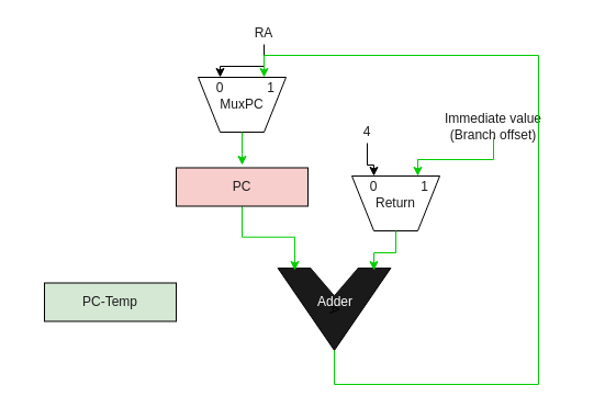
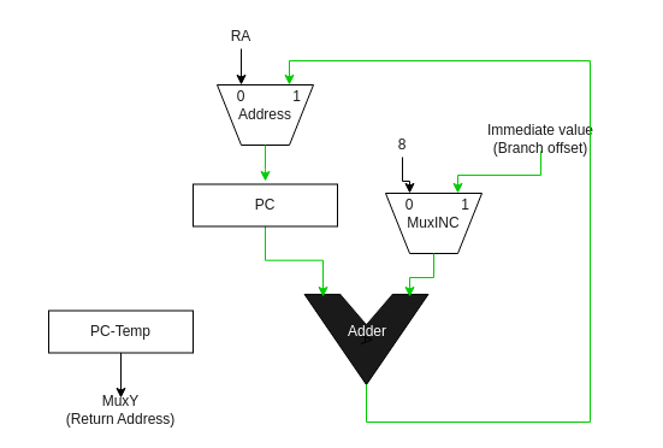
  <mxCell id="0" />
  <mxCell id="1" parent="0" />
  <mxCell id="2" value="" style="group" vertex="1" connectable="0" parent="1"><mxGeometry x="254" y="230" width="100" height="90" as="geometry" /></mxCell>
  <mxCell id="3" value="A" style="triangle;whiteSpace=wrap;html=1;rotation=90;fillColor=#1A1A1A;" vertex="1" parent="2"><mxGeometry x="12.5" width="75" height="102.857" as="geometry" /></mxCell>
  <mxCell id="4" value="" style="triangle;whiteSpace=wrap;html=1;rotation=90;strokeColor=#FFFFFF;" vertex="1" parent="2"><mxGeometry x="31.25" y="-12.857" width="37.5" height="64.286" as="geometry" /></mxCell>
  <mxCell id="5" value="Adder" style="text;html=1;strokeColor=none;fillColor=none;align=center;verticalAlign=middle;whiteSpace=wrap;rounded=0;fontColor=#FFFFFF;" vertex="1" parent="2"><mxGeometry x="31.25" y="35" width="40" height="20" as="geometry" /></mxCell>
  <mxCell id="6" style="edgeStyle=orthogonalEdgeStyle;rounded=0;orthogonalLoop=1;jettySize=auto;html=1;entryX=0.028;entryY=0.85;entryDx=0;entryDy=0;entryPerimeter=0;strokeColor=#00CC00;fontColor=#00CC00;" edge="1" parent="1" source="7" target="3"><mxGeometry relative="1" as="geometry" /></mxCell>
- <mxCell id="7" value="PC" style="rounded=0;whiteSpace=wrap;html=1;fontColor=#1A1A1A;fillColor=#f8cecc;" vertex="1" parent="1"><mxGeometry x="160" y="152.5" width="120" height="35" as="geometry" /></mxCell>
- <mxCell id="9" value="PC-Temp" style="rounded=0;whiteSpace=wrap;html=1;fontColor=#1A1A1A;fillColor=#d5e8d4;" vertex="1" parent="1"><mxGeometry x="40" y="257.5" width="120" height="35" as="geometry" /></mxCell>
+ <mxCell id="7" value="PC" style="rounded=0;whiteSpace=wrap;html=1;fontColor=#1A1A1A;" vertex="1" parent="1"><mxGeometry x="160" y="152.5" width="120" height="35" as="geometry" /></mxCell>
+ <mxCell id="8" style="edgeStyle=orthogonalEdgeStyle;rounded=0;orthogonalLoop=1;jettySize=auto;html=1;entryX=0.5;entryY=0;entryDx=0;entryDy=0;fontColor=#00CC00;" edge="1" parent="1" source="9" target="16"><mxGeometry relative="1" as="geometry" /></mxCell>
+ <mxCell id="9" value="PC-Temp" style="rounded=0;whiteSpace=wrap;html=1;fontColor=#1A1A1A;" vertex="1" parent="1"><mxGeometry x="40" y="257.5" width="120" height="35" as="geometry" /></mxCell>
  <mxCell id="10" value="" style="group" vertex="1" connectable="0" parent="1"><mxGeometry x="320" y="160" width="80" height="50" as="geometry" /></mxCell>
- <mxCell id="11" value="&lt;font color=&quot;#1A1A1A&quot;&gt;Return&lt;/font&gt;" style="shape=trapezoid;perimeter=trapezoidPerimeter;whiteSpace=wrap;html=1;fixedSize=1;fontColor=#FFFFFF;direction=west;" vertex="1" parent="10"><mxGeometry width="80" height="50" as="geometry" /></mxCell>
+ <mxCell id="11" value="&lt;font color=&quot;#1A1A1A&quot;&gt;MuxINC&lt;/font&gt;" style="shape=trapezoid;perimeter=trapezoidPerimeter;whiteSpace=wrap;html=1;fixedSize=1;fontColor=#FFFFFF;direction=west;" vertex="1" parent="10"><mxGeometry width="80" height="50" as="geometry" /></mxCell>
  <mxCell id="12" value="0&lt;font color=&quot;#1A1A1A&quot;&gt;0 &amp;nbsp; &amp;nbsp; &amp;nbsp; &amp;nbsp; &amp;nbsp;&amp;nbsp; 1&lt;br&gt;&lt;/font&gt;" style="text;html=1;strokeColor=none;fillColor=none;align=center;verticalAlign=middle;whiteSpace=wrap;rounded=0;fontColor=#FFFFFF;" vertex="1" parent="10"><mxGeometry width="80" height="20" as="geometry" /></mxCell>
  <mxCell id="13" value="" style="group" vertex="1" connectable="0" parent="1"><mxGeometry x="180" y="70" width="80" height="50" as="geometry" /></mxCell>
- <mxCell id="14" value="&lt;font color=&quot;#1A1A1A&quot;&gt;MuxPC&lt;/font&gt;" style="shape=trapezoid;perimeter=trapezoidPerimeter;whiteSpace=wrap;html=1;fixedSize=1;fontColor=#FFFFFF;direction=west;" vertex="1" parent="13"><mxGeometry width="80" height="50" as="geometry" /></mxCell>
+ <mxCell id="14" value="&lt;font color=&quot;#1A1A1A&quot;&gt;Address&lt;/font&gt;" style="shape=trapezoid;perimeter=trapezoidPerimeter;whiteSpace=wrap;html=1;fixedSize=1;fontColor=#FFFFFF;direction=west;" vertex="1" parent="13"><mxGeometry width="80" height="50" as="geometry" /></mxCell>
  <mxCell id="15" value="0&lt;font color=&quot;#1A1A1A&quot;&gt;0 &amp;nbsp; &amp;nbsp; &amp;nbsp; &amp;nbsp; &amp;nbsp;&amp;nbsp; 1&lt;br&gt;&lt;/font&gt;" style="text;html=1;strokeColor=none;fillColor=none;align=center;verticalAlign=middle;whiteSpace=wrap;rounded=0;fontColor=#FFFFFF;" vertex="1" parent="13"><mxGeometry width="80" height="20" as="geometry" /></mxCell>
+ <mxCell id="16" value="&lt;div&gt;MuxY&lt;/div&gt;&lt;div&gt;(Return Address) &lt;br&gt;&lt;/div&gt;" style="text;html=1;strokeColor=none;fillColor=none;align=center;verticalAlign=middle;whiteSpace=wrap;rounded=0;fontColor=#1A1A1A;" vertex="1" parent="1"><mxGeometry x="20" y="330" width="160" height="20" as="geometry" /></mxCell>
  <mxCell id="17" style="edgeStyle=orthogonalEdgeStyle;rounded=0;orthogonalLoop=1;jettySize=auto;html=1;entryX=0.25;entryY=0;entryDx=0;entryDy=0;fontColor=#00CC00;" edge="1" parent="1" source="18" target="15"><mxGeometry relative="1" as="geometry" /></mxCell>
- <mxCell id="18" value="RA" style="text;html=1;strokeColor=none;fillColor=none;align=center;verticalAlign=middle;whiteSpace=wrap;rounded=0;fontColor=#1A1A1A;" vertex="1" parent="1"><mxGeometry x="220" y="20" width="40" height="20" as="geometry" /></mxCell>
+ <mxCell id="18" value="RA" style="text;html=1;strokeColor=none;fillColor=none;align=center;verticalAlign=middle;whiteSpace=wrap;rounded=0;fontColor=#1A1A1A;" vertex="1" parent="1"><mxGeometry x="180" y="20" width="40" height="20" as="geometry" /></mxCell>
  <mxCell id="19" style="edgeStyle=orthogonalEdgeStyle;rounded=0;orthogonalLoop=1;jettySize=auto;html=1;entryX=0.25;entryY=0;entryDx=0;entryDy=0;fontColor=#00CC00;" edge="1" parent="1" source="20" target="12"><mxGeometry relative="1" as="geometry" /></mxCell>
- <mxCell id="20" value="4" style="text;html=1;strokeColor=none;fillColor=none;align=center;verticalAlign=middle;whiteSpace=wrap;rounded=0;fontColor=#1A1A1A;" vertex="1" parent="1"><mxGeometry x="314" y="110" width="40" height="20" as="geometry" /></mxCell>
+ <mxCell id="20" value="8" style="text;html=1;strokeColor=none;fillColor=none;align=center;verticalAlign=middle;whiteSpace=wrap;rounded=0;fontColor=#1A1A1A;" vertex="1" parent="1"><mxGeometry x="314" y="110" width="40" height="20" as="geometry" /></mxCell>
  <mxCell id="21" style="edgeStyle=orthogonalEdgeStyle;rounded=0;orthogonalLoop=1;jettySize=auto;html=1;entryX=0.75;entryY=0;entryDx=0;entryDy=0;fontColor=#00CC00;strokeColor=#00CC00;" edge="1" parent="1" source="22" target="12"><mxGeometry relative="1" as="geometry" /></mxCell>
  <mxCell id="22" value="&lt;div&gt;Immediate value&lt;/div&gt;&lt;div&gt;(Branch offset)&lt;br&gt;&lt;/div&gt;" style="text;html=1;strokeColor=none;fillColor=none;align=center;verticalAlign=middle;whiteSpace=wrap;rounded=0;fontColor=#1A1A1A;" vertex="1" parent="1"><mxGeometry x="369" y="105" width="160" height="20" as="geometry" /></mxCell>
  <mxCell id="23" style="edgeStyle=orthogonalEdgeStyle;rounded=0;orthogonalLoop=1;jettySize=auto;html=1;fontColor=#00CC00;strokeColor=#00CC00;" edge="1" parent="1" source="14"><mxGeometry relative="1" as="geometry"><mxPoint x="220" y="150" as="targetPoint" /></mxGeometry></mxCell>
  <mxCell id="24" style="edgeStyle=orthogonalEdgeStyle;rounded=0;orthogonalLoop=1;jettySize=auto;html=1;entryX=0.028;entryY=0.15;entryDx=0;entryDy=0;entryPerimeter=0;strokeColor=#00CC00;fontColor=#00CC00;" edge="1" parent="1" source="11" target="3"><mxGeometry relative="1" as="geometry" /></mxCell>
  <mxCell id="25" style="edgeStyle=orthogonalEdgeStyle;rounded=0;orthogonalLoop=1;jettySize=auto;html=1;entryX=0.75;entryY=0;entryDx=0;entryDy=0;strokeColor=#00CC00;fontColor=#00CC00;exitX=1;exitY=0.5;exitDx=0;exitDy=0;" edge="1" parent="1" source="3" target="15"><mxGeometry relative="1" as="geometry"><Array as="points"><mxPoint x="304" y="350" /><mxPoint x="490" y="350" /><mxPoint x="490" y="50" /><mxPoint x="240" y="50" /></Array></mxGeometry></mxCell>
